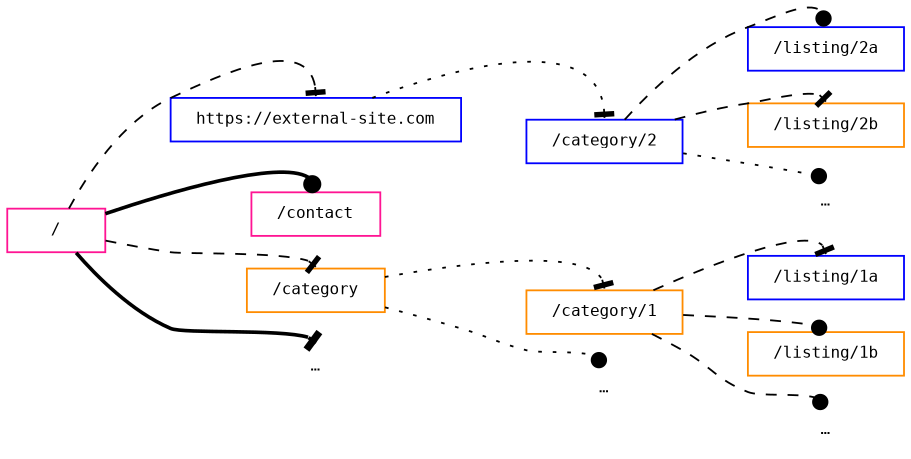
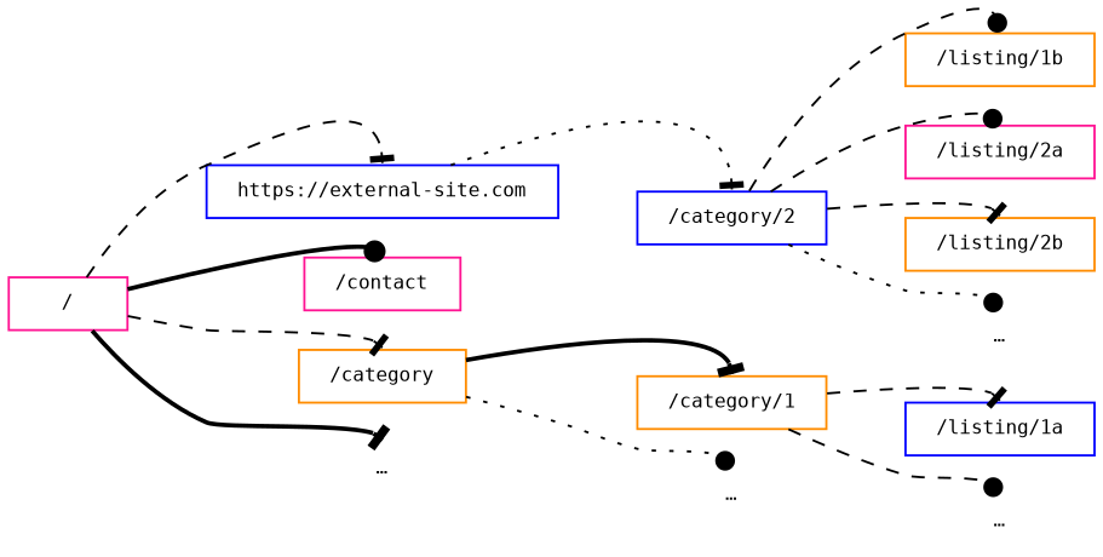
  digraph {
    fontname="DejaVu Sans Mono"
    rankdir=LR
    node [color=blue fontname="DejaVu Sans Mono" fontsize=9 margin="0.2,0.1" shape=box]
    edge [arrowhead=tee fontname="DejaVu Sans Mono" fontsize=9 headport=n style=dashed]
    n1 [height=0.1 label="https://external-site.com"]
    "/contact" [color=deeppink height=0.1]
    "/category" [color=darkorange height=0.1]
    n4 [height=0.1 label="…" shape=none]
    "/category/1" [color=darkorange height=0.1]
    "/category/2" [height=0.1]
    n7 [height=0.1 label="…" shape=none]
    "/listing/1a" [height=0.1]
    "/listing/1b" [color=darkorange height=0.1]
    n10 [color=deeppink height=0.1 label="…" shape=none]
-   "/listing/2a" [height=0.1]
+   "/listing/2a" [color=deeppink height=0.1]
    "/listing/2b" [color=darkorange height=0.1]
    n13 [height=0.1 label="…" shape=none]
    "/" [color=deeppink height=0.1]
    subgraph sub_1 {
      rank=same
      n1
      "/contact"
      "/category"
      n4
    }
    subgraph sub_2 {
      rank=same
      "/category/1"
      "/category/2"
      n7
    }
    subgraph sub_3 {
      rank=same
      "/listing/1a"
      "/listing/1b"
      n10
      "/listing/2a"
      "/listing/2b"
      n13
    }
    n1 -> "/category/2" [style=dotted]
-   "/category" -> "/category/1" [style=dotted]
+   "/category" -> "/category/1" [style=bold]
    "/category" -> n7 [arrowhead=dot style=dotted]
    "/category/1" -> "/listing/1a"
-   "/category/1" -> "/listing/1b" [arrowhead=dot]
+   "/category/2" -> "/listing/1b" [arrowhead=dot]
    "/category/1" -> n10 [arrowhead=dot]
    "/category/2" -> "/listing/2a" [arrowhead=dot]
    "/category/2" -> "/listing/2b"
    "/category/2" -> n13 [arrowhead=dot style=dotted]
    "/" -> n1
    "/" -> "/contact" [arrowhead=dot style=bold]
    "/" -> "/category"
    "/" -> n4 [style=bold]
  }
